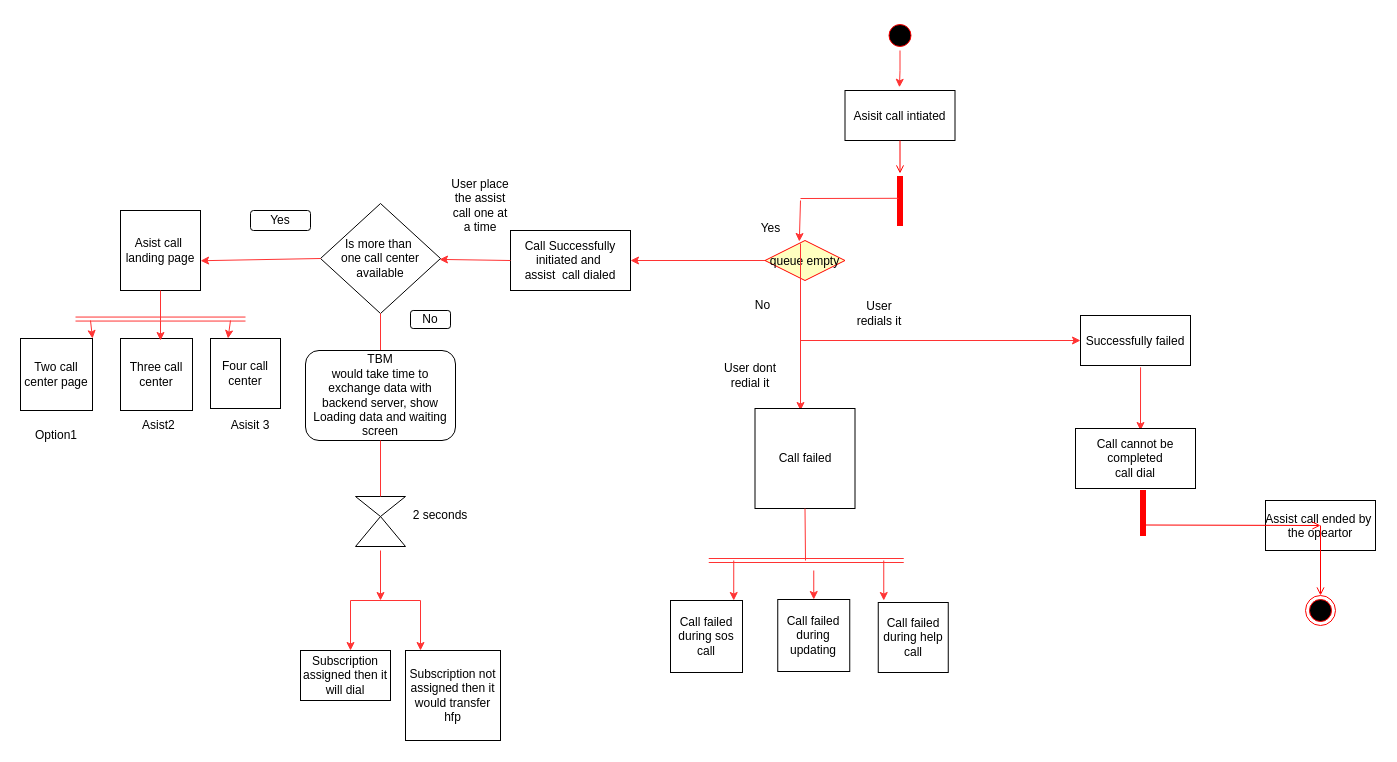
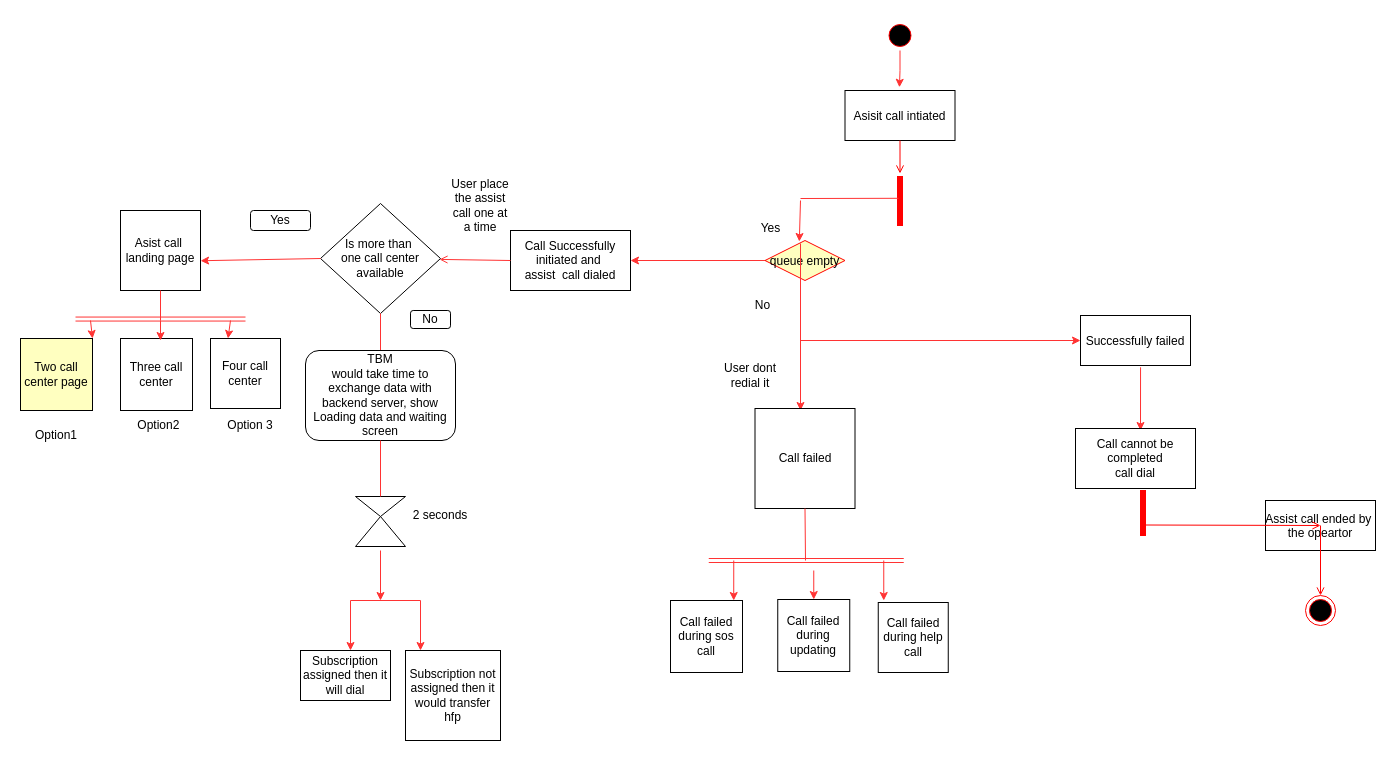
  <mxCell id="0" />
  <mxCell id="1" parent="0" />
  <mxCell id="2" style="edgeStyle=orthogonalEdgeStyle;rounded=0;orthogonalLoop=1;jettySize=auto;html=1;entryX=0.495;entryY=-0.064;entryDx=0;entryDy=0;entryPerimeter=0;strokeColor=#FF3333;" edge="1" parent="1" source="3" target="4"><mxGeometry relative="1" as="geometry" /></mxCell>
  <mxCell id="3" value="" style="ellipse;shape=startState;fillColor=#000000;strokeColor=#ff0000;" vertex="1" parent="1"><mxGeometry x="884.5" y="20" width="30" height="30" as="geometry" /></mxCell>
  <mxCell id="4" value="Asisit call intiated" style="" vertex="1" parent="1"><mxGeometry x="844.5" y="90" width="110" height="50" as="geometry" /></mxCell>
  <mxCell id="5" value="" style="endArrow=open;strokeColor=#FF0000;endFill=1;rounded=0" edge="1" parent="1" source="4"><mxGeometry relative="1" as="geometry"><mxPoint x="899.5" y="173" as="targetPoint" /></mxGeometry></mxCell>
  <mxCell id="6" value="" style="shape=line;strokeWidth=6;strokeColor=#ff0000;rotation=90" vertex="1" parent="1"><mxGeometry x="874.5" y="193" width="50" height="15" as="geometry" /></mxCell>
  <mxCell id="7" value="" style="edgeStyle=orthogonalEdgeStyle;rounded=0;orthogonalLoop=1;jettySize=auto;html=1;strokeColor=#FF3333;" edge="1" parent="1" source="8" target="9"><mxGeometry relative="1" as="geometry" /></mxCell>
  <mxCell id="8" value="queue empty" style="rhombus;fillColor=#ffffc0;strokeColor=#ff0000;" vertex="1" parent="1"><mxGeometry x="764.5" y="240" width="80" height="40" as="geometry" /></mxCell>
  <mxCell id="9" value="Call Successfully initiated and&amp;nbsp;&lt;br&gt;assist&amp;nbsp; call dialed" style="rounded=0;whiteSpace=wrap;html=1;" vertex="1" parent="1"><mxGeometry x="510" y="230" width="120" height="60" as="geometry" /></mxCell>
  <mxCell id="10" value="No" style="text;html=1;align=center;verticalAlign=middle;resizable=0;points=[];autosize=1;strokeColor=none;fillColor=none;" vertex="1" parent="1"><mxGeometry x="742" y="290" width="40" height="30" as="geometry" /></mxCell>
  <mxCell id="11" value="" style="endArrow=classic;html=1;rounded=0;strokeColor=#FF3333;entryX=0.9;entryY=0;entryDx=0;entryDy=0;entryPerimeter=0;" edge="1" parent="1"><mxGeometry width="50" height="50" relative="1" as="geometry"><mxPoint x="800" y="243" as="sourcePoint" /><mxPoint x="800" y="410" as="targetPoint" /></mxGeometry></mxCell>
  <mxCell id="12" value="" style="endArrow=none;html=1;rounded=0;strokeColor=#FF3333;exitX=0.446;exitY=0.6;exitDx=0;exitDy=0;exitPerimeter=0;" edge="1" parent="1" source="6"><mxGeometry width="50" height="50" relative="1" as="geometry"><mxPoint x="1040" y="280" as="sourcePoint" /><mxPoint x="800" y="198" as="targetPoint" /></mxGeometry></mxCell>
  <mxCell id="13" value="" style="endArrow=classic;html=1;rounded=0;strokeColor=#FF3333;entryX=0.429;entryY=0.025;entryDx=0;entryDy=0;entryPerimeter=0;" edge="1" parent="1" target="8"><mxGeometry width="50" height="50" relative="1" as="geometry"><mxPoint x="800" y="200" as="sourcePoint" /><mxPoint x="1090" y="230" as="targetPoint" /></mxGeometry></mxCell>
  <mxCell id="14" value="Yes" style="text;html=1;align=center;verticalAlign=middle;resizable=0;points=[];autosize=1;strokeColor=none;fillColor=none;" vertex="1" parent="1"><mxGeometry x="750" y="213" width="40" height="30" as="geometry" /></mxCell>
- <mxCell id="15" value="" style="endArrow=classic;html=1;rounded=0;strokeColor=#FF3333;exitX=0;exitY=0.5;exitDx=0;exitDy=0;" edge="1" parent="1" source="9" target="16"><mxGeometry width="50" height="50" relative="1" as="geometry"><mxPoint x="450" y="260" as="sourcePoint" /><mxPoint x="420" y="260" as="targetPoint" /></mxGeometry></mxCell>
+ <mxCell id="15" value="" style="endArrow=open;html=1;rounded=0;strokeColor=#FF3333;exitX=0;exitY=0.5;exitDx=0;exitDy=0;" edge="1" parent="1" source="9" target="16"><mxGeometry width="50" height="50" relative="1" as="geometry"><mxPoint x="450" y="260" as="sourcePoint" /><mxPoint x="420" y="260" as="targetPoint" /></mxGeometry></mxCell>
  <mxCell id="16" value="Is more than&amp;nbsp;&lt;br&gt;one call center available" style="rhombus;whiteSpace=wrap;html=1;" vertex="1" parent="1"><mxGeometry x="320" y="203" width="120" height="110" as="geometry" /></mxCell>
  <mxCell id="17" value="" style="endArrow=classic;html=1;rounded=0;strokeColor=#FF3333;exitX=0;exitY=0.5;exitDx=0;exitDy=0;entryX=1.001;entryY=0.628;entryDx=0;entryDy=0;entryPerimeter=0;" edge="1" parent="1" source="16" target="21"><mxGeometry width="50" height="50" relative="1" as="geometry"><mxPoint x="450" y="240" as="sourcePoint" /><mxPoint x="220" y="258" as="targetPoint" /></mxGeometry></mxCell>
  <mxCell id="18" value="Yes" style="rounded=1;whiteSpace=wrap;html=1;" vertex="1" parent="1"><mxGeometry x="250" y="210" width="60" height="20" as="geometry" /></mxCell>
  <mxCell id="19" style="edgeStyle=orthogonalEdgeStyle;rounded=0;orthogonalLoop=1;jettySize=auto;html=1;exitX=0.25;exitY=1;exitDx=0;exitDy=0;strokeColor=#FF3333;" edge="1" parent="1" source="20"><mxGeometry relative="1" as="geometry"><mxPoint x="430" y="320" as="targetPoint" /></mxGeometry></mxCell>
  <mxCell id="20" value="No" style="rounded=1;whiteSpace=wrap;html=1;" vertex="1" parent="1"><mxGeometry x="410" y="310" width="40" height="18" as="geometry" /></mxCell>
  <mxCell id="21" value="Asist call&amp;nbsp;&lt;br&gt;landing page" style="whiteSpace=wrap;html=1;aspect=fixed;" vertex="1" parent="1"><mxGeometry x="120" y="210" width="80" height="80" as="geometry" /></mxCell>
  <mxCell id="22" value="" style="endArrow=classic;html=1;rounded=0;strokeColor=#FF3333;exitX=0.5;exitY=1;exitDx=0;exitDy=0;" edge="1" parent="1" source="16"><mxGeometry width="50" height="50" relative="1" as="geometry"><mxPoint x="450" y="230" as="sourcePoint" /><mxPoint x="380" y="380" as="targetPoint" /></mxGeometry></mxCell>
  <mxCell id="23" value="TBM&lt;br&gt;would take time to exchange data with backend server, show Loading data and waiting screen" style="rounded=1;whiteSpace=wrap;html=1;" vertex="1" parent="1"><mxGeometry x="305" y="350" width="150" height="90" as="geometry" /></mxCell>
  <mxCell id="24" value="User place the assist call one at a time" style="text;html=1;strokeColor=none;fillColor=none;align=center;verticalAlign=middle;whiteSpace=wrap;rounded=0;" vertex="1" parent="1"><mxGeometry x="450" y="190" width="60" height="30" as="geometry" /></mxCell>
  <mxCell id="25" value="" style="triangle;whiteSpace=wrap;html=1;direction=north;" vertex="1" parent="1"><mxGeometry x="355" y="516" width="50" height="30" as="geometry" /></mxCell>
  <mxCell id="26" value="" style="triangle;whiteSpace=wrap;html=1;direction=south;" vertex="1" parent="1"><mxGeometry x="355" y="496" width="50" height="20" as="geometry" /></mxCell>
  <mxCell id="27" value="" style="endArrow=none;html=1;rounded=0;strokeColor=#FF3333;entryX=0.5;entryY=1;entryDx=0;entryDy=0;exitX=0;exitY=0.5;exitDx=0;exitDy=0;" edge="1" parent="1" source="26" target="23"><mxGeometry width="50" height="50" relative="1" as="geometry"><mxPoint x="570" y="560" as="sourcePoint" /><mxPoint y="510" as="targetPoint" x="620" /></mxGeometry></mxCell>
  <mxCell id="28" value="2 seconds" style="text;html=1;strokeColor=none;fillColor=none;align=center;verticalAlign=middle;whiteSpace=wrap;rounded=0;" vertex="1" parent="1"><mxGeometry x="410" y="500" width="60" height="30" as="geometry" /></mxCell>
- <mxCell id="29" value="Two call center page" style="whiteSpace=wrap;html=1;aspect=fixed;" vertex="1" parent="1"><mxGeometry x="20" y="338" width="72" height="72" as="geometry" /></mxCell>
+ <mxCell id="29" value="Two call center page" style="whiteSpace=wrap;html=1;aspect=fixed;fillColor=#ffffc0;" vertex="1" parent="1"><mxGeometry x="20" y="338" width="72" height="72" as="geometry" /></mxCell>
  <mxCell id="30" value="Three call center" style="whiteSpace=wrap;html=1;aspect=fixed;" vertex="1" parent="1"><mxGeometry x="120" y="338" width="72" height="72" as="geometry" /></mxCell>
  <mxCell id="31" value="Four call center" style="whiteSpace=wrap;html=1;aspect=fixed;" vertex="1" parent="1"><mxGeometry x="210" y="338" width="70" height="70" as="geometry" /></mxCell>
  <mxCell id="32" value="" style="endArrow=none;html=1;rounded=0;strokeColor=#FF3333;entryX=0.5;entryY=1;entryDx=0;entryDy=0;" edge="1" parent="1" target="21"><mxGeometry width="50" height="50" relative="1" as="geometry"><mxPoint x="160" y="320" as="sourcePoint" /><mxPoint x="150" y="430" as="targetPoint" /></mxGeometry></mxCell>
  <mxCell id="33" value="" style="shape=link;html=1;rounded=0;strokeColor=#FF3333;" edge="1" parent="1"><mxGeometry width="100" relative="1" as="geometry"><mxPoint x="245" y="318.55" as="sourcePoint" /><mxPoint x="75" y="318.55" as="targetPoint" /></mxGeometry></mxCell>
  <mxCell id="34" value="" style="endArrow=classic;html=1;rounded=0;strokeColor=#FF3333;" edge="1" parent="1"><mxGeometry width="50" height="50" relative="1" as="geometry"><mxPoint x="160" y="320" as="sourcePoint" /><mxPoint x="160" y="340" as="targetPoint" /></mxGeometry></mxCell>
  <mxCell id="35" value="" style="endArrow=classic;html=1;rounded=0;strokeColor=#FF3333;entryX=1;entryY=0;entryDx=0;entryDy=0;" edge="1" parent="1" target="29"><mxGeometry width="50" height="50" relative="1" as="geometry"><mxPoint x="90" y="320" as="sourcePoint" /><mxPoint x="380" y="340" as="targetPoint" /></mxGeometry></mxCell>
  <mxCell id="36" value="" style="endArrow=classic;html=1;rounded=0;strokeColor=#FF3333;entryX=0.25;entryY=0;entryDx=0;entryDy=0;" edge="1" parent="1" target="31"><mxGeometry width="50" height="50" relative="1" as="geometry"><mxPoint x="230" y="320" as="sourcePoint" /><mxPoint x="380" y="340" as="targetPoint" /></mxGeometry></mxCell>
- <mxCell id="37" value="Asisit 3" style="text;html=1;strokeColor=none;fillColor=none;align=center;verticalAlign=middle;whiteSpace=wrap;rounded=0;" vertex="1" parent="1"><mxGeometry x="220" y="410" width="60" height="30" as="geometry" /></mxCell>
+ <mxCell id="37" value="Option 3" style="text;html=1;strokeColor=none;fillColor=none;align=center;verticalAlign=middle;whiteSpace=wrap;rounded=0;" vertex="1" parent="1"><mxGeometry x="220" y="410" width="60" height="30" as="geometry" /></mxCell>
  <mxCell id="38" value="Option1" style="text;html=1;strokeColor=none;fillColor=none;align=center;verticalAlign=middle;whiteSpace=wrap;rounded=0;" vertex="1" parent="1"><mxGeometry x="26" y="420" width="60" height="30" as="geometry" /></mxCell>
- <mxCell id="39" value="Asist2&amp;nbsp;" style="text;html=1;strokeColor=none;fillColor=none;align=center;verticalAlign=middle;whiteSpace=wrap;rounded=0;" vertex="1" parent="1"><mxGeometry x="130" y="410" width="60" height="30" as="geometry" /></mxCell>
+ <mxCell id="39" value="Option2&amp;nbsp;" style="text;html=1;strokeColor=none;fillColor=none;align=center;verticalAlign=middle;whiteSpace=wrap;rounded=0;" vertex="1" parent="1"><mxGeometry x="130" y="410" width="60" height="30" as="geometry" /></mxCell>
  <mxCell id="40" value="" style="endArrow=classic;html=1;rounded=0;strokeColor=#FF3333;" edge="1" parent="1"><mxGeometry width="50" height="50" relative="1" as="geometry"><mxPoint x="380" y="550" as="sourcePoint" /><mxPoint x="380" y="600" as="targetPoint" /></mxGeometry></mxCell>
  <mxCell id="41" value="" style="endArrow=none;html=1;rounded=0;strokeColor=#FF3333;" edge="1" parent="1"><mxGeometry width="50" height="50" relative="1" as="geometry"><mxPoint x="350" y="600" as="sourcePoint" /><mxPoint x="420" y="600" as="targetPoint" /></mxGeometry></mxCell>
  <mxCell id="42" value="" style="endArrow=classic;html=1;rounded=0;strokeColor=#FF3333;" edge="1" parent="1"><mxGeometry width="50" height="50" relative="1" as="geometry"><mxPoint x="350" y="600" as="sourcePoint" /><mxPoint x="350" y="650" as="targetPoint" /></mxGeometry></mxCell>
  <mxCell id="43" value="" style="endArrow=classic;html=1;rounded=0;strokeColor=#FF3333;" edge="1" parent="1"><mxGeometry width="50" height="50" relative="1" as="geometry"><mxPoint x="420" y="600" as="sourcePoint" /><mxPoint x="420" y="650" as="targetPoint" /></mxGeometry></mxCell>
  <mxCell id="44" value="Subscription assigned then it will dial" style="rounded=0;whiteSpace=wrap;html=1;" vertex="1" parent="1"><mxGeometry x="300" y="650" width="90" height="50" as="geometry" /></mxCell>
  <mxCell id="45" value="Subscription not assigned then it would transfer hfp" style="rounded=0;whiteSpace=wrap;html=1;" vertex="1" parent="1"><mxGeometry x="405" y="650" width="95" height="90" as="geometry" /></mxCell>
  <mxCell id="46" value="Call failed" style="whiteSpace=wrap;html=1;aspect=fixed;" vertex="1" parent="1"><mxGeometry x="754.5" y="408" width="100" height="100" as="geometry" /></mxCell>
  <mxCell id="47" value="Call failed during sos call" style="whiteSpace=wrap;html=1;aspect=fixed;" vertex="1" parent="1"><mxGeometry x="670" y="600" width="72" height="72" as="geometry" /></mxCell>
  <mxCell id="48" value="Call failed during updating" style="whiteSpace=wrap;html=1;aspect=fixed;" vertex="1" parent="1"><mxGeometry x="777.25" y="599" width="72" height="72" as="geometry" /></mxCell>
  <mxCell id="49" value="Call failed during help call" style="whiteSpace=wrap;html=1;aspect=fixed;" vertex="1" parent="1"><mxGeometry x="877.75" y="602" width="70" height="70" as="geometry" /></mxCell>
  <mxCell id="50" value="" style="shape=link;html=1;rounded=0;strokeColor=#FF3333;" edge="1" parent="1"><mxGeometry width="100" relative="1" as="geometry"><mxPoint x="903.25" y="560" as="sourcePoint" /><mxPoint x="708.25" y="560" as="targetPoint" /></mxGeometry></mxCell>
  <mxCell id="51" value="" style="endArrow=classic;html=1;rounded=0;strokeColor=#FF3333;entryX=0.5;entryY=0;entryDx=0;entryDy=0;" edge="1" parent="1" target="48"><mxGeometry width="50" height="50" relative="1" as="geometry"><mxPoint x="813.25" y="570" as="sourcePoint" /><mxPoint x="923.25" y="602" as="targetPoint" /></mxGeometry></mxCell>
  <mxCell id="52" value="" style="endArrow=classic;html=1;rounded=0;strokeColor=#FF3333;entryX=0.878;entryY=0;entryDx=0;entryDy=0;entryPerimeter=0;" edge="1" parent="1" target="47"><mxGeometry width="50" height="50" relative="1" as="geometry"><mxPoint x="733.25" y="560" as="sourcePoint" /><mxPoint x="1143.25" y="602" as="targetPoint" /></mxGeometry></mxCell>
  <mxCell id="53" value="" style="endArrow=classic;html=1;rounded=0;strokeColor=#FF3333;" edge="1" parent="1"><mxGeometry width="50" height="50" relative="1" as="geometry"><mxPoint x="883.25" y="560" as="sourcePoint" /><mxPoint x="883.25" y="600" as="targetPoint" /></mxGeometry></mxCell>
  <mxCell id="54" value="" style="endArrow=none;html=1;rounded=0;strokeColor=#FF3333;entryX=0.5;entryY=1;entryDx=0;entryDy=0;" edge="1" parent="1" target="46"><mxGeometry width="50" height="50" relative="1" as="geometry"><mxPoint x="805" y="560" as="sourcePoint" /><mxPoint x="720" y="390" as="targetPoint" /></mxGeometry></mxCell>
  <mxCell id="55" value="Successfully failed" style="" vertex="1" parent="1"><mxGeometry x="1080" y="315" width="110" height="50" as="geometry" /></mxCell>
  <mxCell id="56" value="" style="endArrow=classic;html=1;rounded=0;strokeColor=#FF3333;" edge="1" parent="1"><mxGeometry width="50" height="50" relative="1" as="geometry"><mxPoint x="800" y="340" as="sourcePoint" /><mxPoint x="1080" y="340" as="targetPoint" /></mxGeometry></mxCell>
  <mxCell id="57" value="Assist call ended by &#10;the opeartor" style="" vertex="1" parent="1"><mxGeometry x="1265" y="500" width="110" height="50" as="geometry" /></mxCell>
- <mxCell id="58" value="User redials it" style="text;html=1;strokeColor=none;fillColor=none;align=center;verticalAlign=middle;whiteSpace=wrap;rounded=0;" vertex="1" parent="1"><mxGeometry x="849.25" y="298" width="60" height="30" as="geometry" /></mxCell>
  <mxCell id="59" value="User dont redial it" style="text;html=1;strokeColor=none;fillColor=none;align=center;verticalAlign=middle;whiteSpace=wrap;rounded=0;" vertex="1" parent="1"><mxGeometry x="720" y="360" width="60" height="30" as="geometry" /></mxCell>
  <mxCell id="60" value="" style="endArrow=classic;html=1;rounded=0;strokeColor=#FF3333;exitX=0.546;exitY=1.036;exitDx=0;exitDy=0;exitPerimeter=0;" edge="1" parent="1" source="55"><mxGeometry width="50" height="50" relative="1" as="geometry"><mxPoint x="900" y="430" as="sourcePoint" /><mxPoint x="1140" y="430" as="targetPoint" /></mxGeometry></mxCell>
  <mxCell id="61" value="Call cannot be completed&lt;br&gt;call dial" style="rounded=0;whiteSpace=wrap;html=1;" vertex="1" parent="1"><mxGeometry x="1075" y="428" width="120" height="60" as="geometry" /></mxCell>
  <mxCell id="62" value="" style="whiteSpace=wrap;strokeColor=#FF0000;fillColor=#FF0000" vertex="1" parent="1"><mxGeometry x="1140" y="490" width="5" height="45" as="geometry" /></mxCell>
  <mxCell id="63" value="" style="edgeStyle=none;strokeColor=#FF0000;endArrow=open;endFill=1;rounded=0" edge="1" parent="1"><mxGeometry width="100" height="100" relative="1" as="geometry"><mxPoint x="1145" y="524.5" as="sourcePoint" /><mxPoint x="1320" y="525" as="targetPoint" /></mxGeometry></mxCell>
  <mxCell id="64" value="" style="ellipse;shape=endState;fillColor=#000000;strokeColor=#ff0000" vertex="1" parent="1"><mxGeometry x="1305" y="595" width="30" height="30" as="geometry" /></mxCell>
  <mxCell id="65" value="" style="endArrow=open;strokeColor=#FF0000;endFill=1;rounded=0" edge="1" parent="1" target="64"><mxGeometry relative="1" as="geometry"><mxPoint x="1320" y="525" as="sourcePoint" /></mxGeometry></mxCell>
